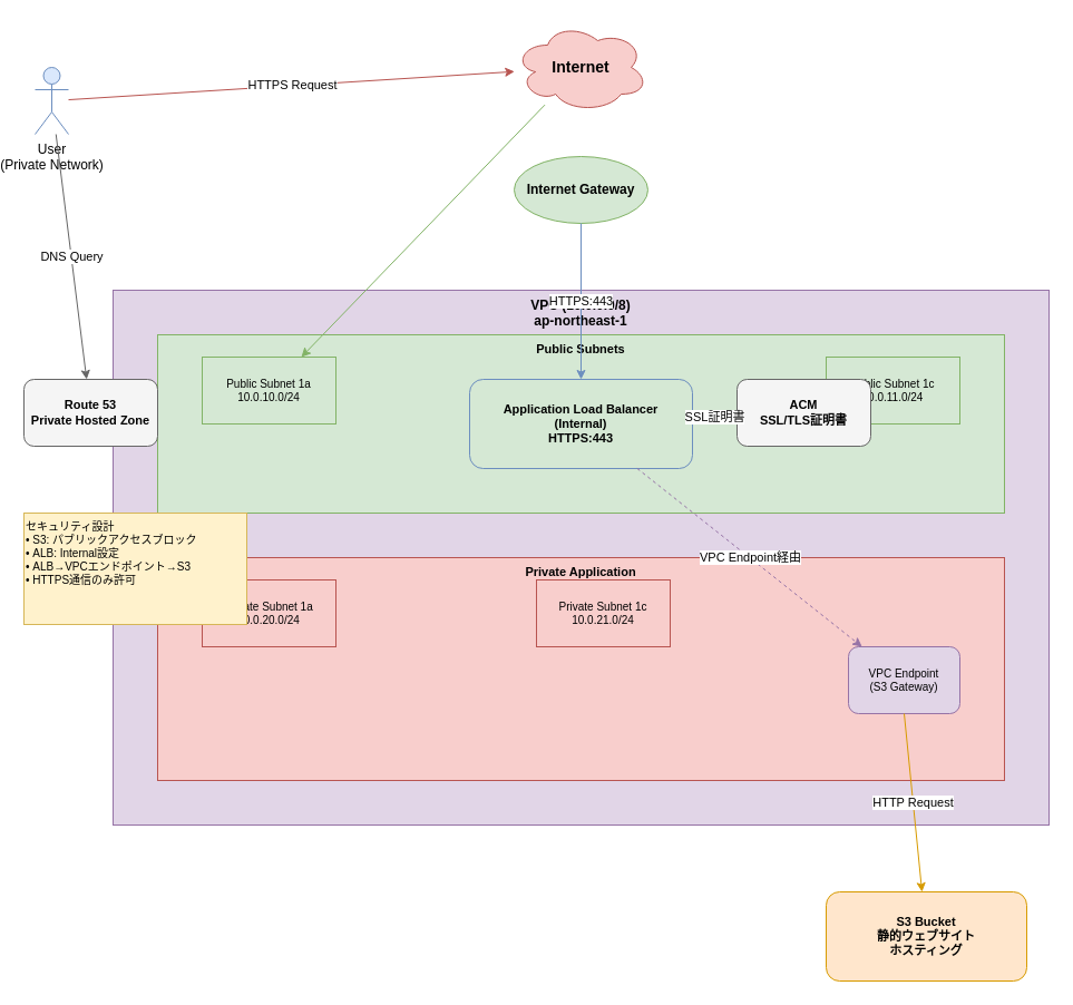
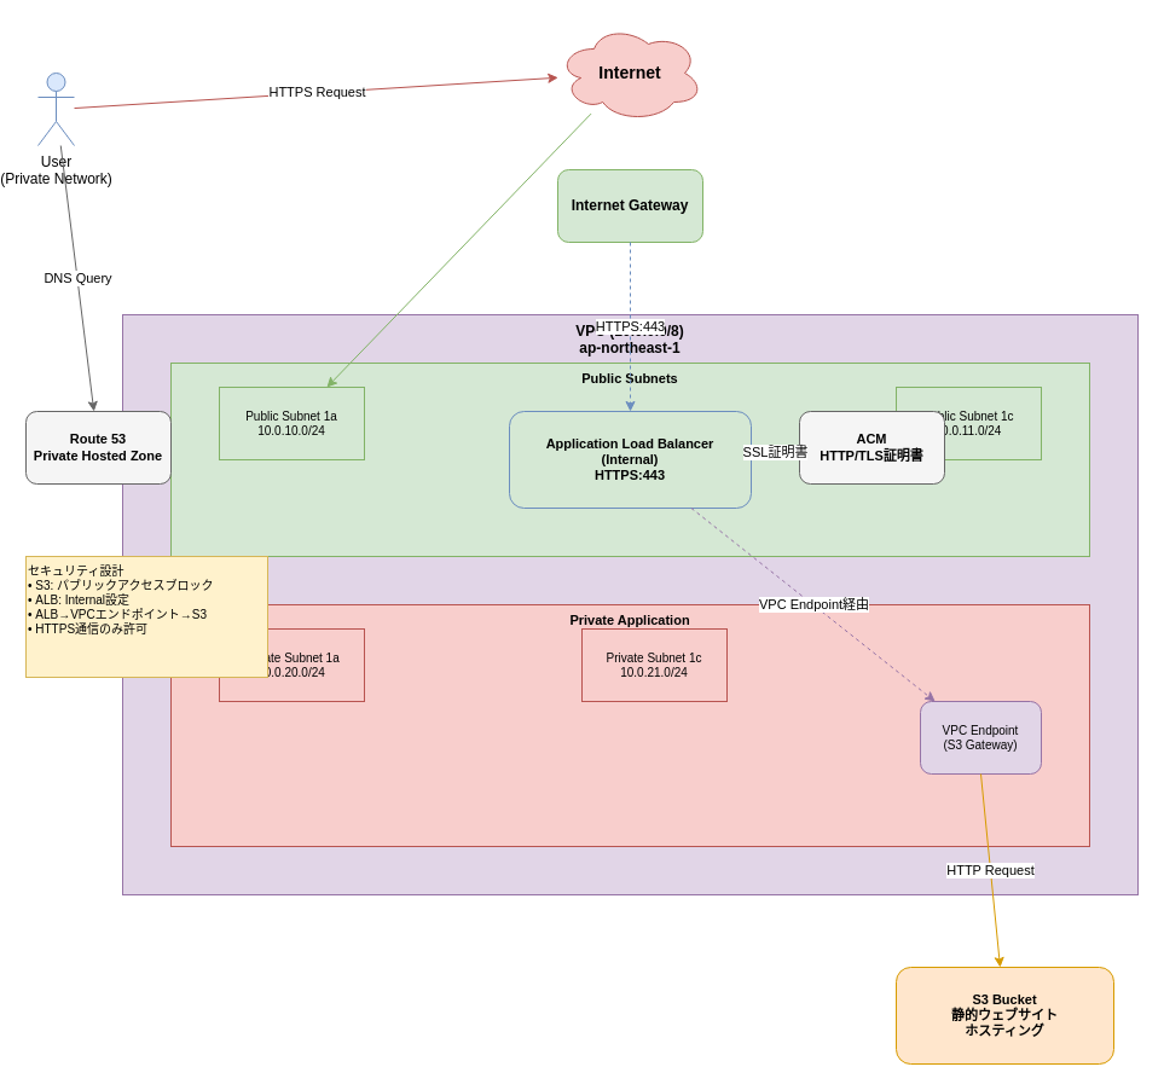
  <mxCell id="0" />
  <mxCell id="1" parent="0" />
  <mxCell id="2" value="Internet" style="ellipse;shape=cloud;whiteSpace=wrap;html=1;fillColor=#f8cecc;strokeColor=#b85450;fontSize=14;fontStyle=1;" parent="1" vertex="1"><mxGeometry x="460" y="20" width="120" height="80" as="geometry" /></mxCell>
- <mxCell id="3" value="Internet Gateway" style="ellipse;whiteSpace=wrap;html=1;fillColor=#d5e8d4;strokeColor=#82b366;fontSize=12;fontStyle=1;" parent="1" vertex="1"><mxGeometry x="460" y="140" width="120" height="60" as="geometry" /></mxCell>
+ <mxCell id="3" value="Internet Gateway" style="rounded=1;whiteSpace=wrap;html=1;fillColor=#d5e8d4;strokeColor=#82b366;fontSize=12;fontStyle=1;" parent="1" vertex="1"><mxGeometry x="460" y="140" width="120" height="60" as="geometry" /></mxCell>
  <mxCell id="4" value="VPC (10.0.0.0/8)&#10;ap-northeast-1" style="rounded=0;whiteSpace=wrap;html=1;fillColor=#e1d5e7;strokeColor=#9673a6;verticalAlign=top;fontSize=12;fontStyle=1;" parent="1" vertex="1"><mxGeometry x="100" y="260" width="840" height="480" as="geometry" /></mxCell>
  <mxCell id="5" value="Public Subnets" style="rounded=0;whiteSpace=wrap;html=1;fillColor=#d5e8d4;strokeColor=#82b366;verticalAlign=top;fontSize=11;fontStyle=1;" parent="1" vertex="1"><mxGeometry x="140" y="300" width="760" height="160" as="geometry" /></mxCell>
  <mxCell id="6" value="Application Load Balancer&#10;(Internal)&#10;HTTPS:443" style="rounded=1;whiteSpace=wrap;html=1;fillColor=#d5e8d4;strokeColor=#6c8ebf;fontSize=11;fontStyle=1;" parent="1" vertex="1"><mxGeometry x="420" y="340" width="200" height="80" as="geometry" /></mxCell>
  <mxCell id="7" value="Public Subnet 1a&#10;10.0.10.0/24" style="rounded=0;whiteSpace=wrap;html=1;fillColor=#d5e8d4;strokeColor=#82b366;fontSize=10;" parent="1" vertex="1"><mxGeometry x="180" y="320" width="120" height="60" as="geometry" /></mxCell>
  <mxCell id="8" value="Public Subnet 1c&#10;10.0.11.0/24" style="rounded=0;whiteSpace=wrap;html=1;fillColor=#d5e8d4;strokeColor=#82b366;fontSize=10;" parent="1" vertex="1"><mxGeometry x="740" y="320" width="120" height="60" as="geometry" /></mxCell>
  <mxCell id="9" value="Private Application" style="rounded=0;whiteSpace=wrap;html=1;fillColor=#f8cecc;strokeColor=#b85450;verticalAlign=top;fontSize=11;fontStyle=1;" parent="1" vertex="1"><mxGeometry x="140" y="500" width="760" height="200" as="geometry" /></mxCell>
  <mxCell id="10" value="S3 Bucket&#10;静的ウェブサイト&#10;ホスティング" style="rounded=1;whiteSpace=wrap;html=1;fillColor=#ffe6cc;strokeColor=#d79b00;fontSize=11;fontStyle=1;" parent="1" vertex="1"><mxGeometry x="740" y="800" width="180" height="80" as="geometry" /></mxCell>
  <mxCell id="11" value="VPC Endpoint&#10;(S3 Gateway)" style="rounded=1;whiteSpace=wrap;html=1;fillColor=#e1d5e7;strokeColor=#9673a6;fontSize=10;" parent="1" vertex="1"><mxGeometry x="760" y="580" width="100" height="60" as="geometry" /></mxCell>
  <mxCell id="12" value="Private Subnet 1a&#10;10.0.20.0/24" style="rounded=0;whiteSpace=wrap;html=1;fillColor=#f8cecc;strokeColor=#b85450;fontSize=10;" parent="1" vertex="1"><mxGeometry x="180" y="520" width="120" height="60" as="geometry" /></mxCell>
  <mxCell id="13" value="Private Subnet 1c&#10;10.0.21.0/24" style="rounded=0;whiteSpace=wrap;html=1;fillColor=#f8cecc;strokeColor=#b85450;fontSize=10;" parent="1" vertex="1"><mxGeometry x="480" y="520" width="120" height="60" as="geometry" /></mxCell>
  <mxCell id="14" value="Route 53&#10;Private Hosted Zone" style="rounded=1;whiteSpace=wrap;html=1;fillColor=#f5f5f5;strokeColor=#666666;fontSize=11;fontStyle=1;" parent="1" vertex="1"><mxGeometry x="20" y="340" width="120" height="60" as="geometry" /></mxCell>
- <mxCell id="15" value="ACM&#10;SSL/TLS証明書" style="rounded=1;whiteSpace=wrap;html=1;fillColor=#f5f5f5;strokeColor=#666666;fontSize=11;fontStyle=1;" parent="1" vertex="1"><mxGeometry x="660" y="340" width="120" height="60" as="geometry" /></mxCell>
+ <mxCell id="15" value="ACM&#10;HTTP/TLS証明書" style="rounded=1;whiteSpace=wrap;html=1;fillColor=#f5f5f5;strokeColor=#666666;fontSize=11;fontStyle=1;" parent="1" vertex="1"><mxGeometry x="660" y="340" width="120" height="60" as="geometry" /></mxCell>
  <mxCell id="16" value="User&#10;(Private Network)" style="shape=umlActor;verticalLabelPosition=bottom;verticalAlign=top;html=1;outlineConnect=0;fillColor=#dae8fc;strokeColor=#6c8ebf;" parent="1" vertex="1"><mxGeometry x="30" y="60" width="30" height="60" as="geometry" /></mxCell>
  <mxCell id="17" value="DNS Query" style="endArrow=classic;html=1;rounded=0;strokeColor=#666666;" parent="1" source="16" target="14" edge="1"><mxGeometry width="50" height="50" relative="1" as="geometry"><mxPoint x="60" y="110" as="sourcePoint" /><mxPoint x="80" y="330" as="targetPoint" /></mxGeometry></mxCell>
  <mxCell id="18" value="HTTPS Request" style="endArrow=classic;html=1;rounded=0;strokeColor=#b85450;" parent="1" source="16" target="2" edge="1"><mxGeometry width="50" height="50" relative="1" as="geometry"><mxPoint x="60" y="70" as="sourcePoint" /><mxPoint x="460" y="60" as="targetPoint" /></mxGeometry></mxCell>
  <mxCell id="19" value="" style="endArrow=classic;html=1;rounded=0;strokeColor=#82b366;" parent="1" source="2" target="7" edge="1"><mxGeometry width="50" height="50" relative="1" as="geometry"><mxPoint x="520" y="110" as="sourcePoint" /><mxPoint x="520" y="130" as="targetPoint" /></mxGeometry></mxCell>
- <mxCell id="20" value="HTTPS:443" style="endArrow=classic;html=1;rounded=0;strokeColor=#6c8ebf;" parent="1" source="3" target="6" edge="1"><mxGeometry width="50" height="50" relative="1" as="geometry"><mxPoint x="520" y="210" as="sourcePoint" /><mxPoint x="520" y="330" as="targetPoint" /></mxGeometry></mxCell>
+ <mxCell id="20" value="HTTPS:443" style="endArrow=classic;html=1;rounded=0;strokeColor=#6c8ebf;dashed=1;" parent="1" source="3" target="6" edge="1"><mxGeometry width="50" height="50" relative="1" as="geometry"><mxPoint x="520" y="210" as="sourcePoint" /><mxPoint x="520" y="330" as="targetPoint" /></mxGeometry></mxCell>
  <mxCell id="21" value="HTTP Request" style="endArrow=classic;html=1;rounded=0;strokeColor=#d79b00;exitX=0.5;exitY=1;exitDx=0;exitDy=0;" parent="1" source="11" target="10" edge="1"><mxGeometry width="50" height="50" relative="1" as="geometry"><mxPoint x="520" y="430" as="sourcePoint" /><mxPoint x="630" y="550" as="targetPoint" /></mxGeometry></mxCell>
  <mxCell id="22" value="VPC Endpoint経由" style="endArrow=classic;html=1;rounded=0;strokeColor=#9673a6;dashed=1;" parent="1" source="6" target="11" edge="1"><mxGeometry width="50" height="50" relative="1" as="geometry"><mxPoint x="580" y="430" as="sourcePoint" /><mxPoint x="780" y="570" as="targetPoint" /></mxGeometry></mxCell>
  <mxCell id="23" value="SSL証明書" style="endArrow=classic;html=1;rounded=0;strokeColor=#666666;dashed=1;" parent="1" source="15" target="6" edge="1"><mxGeometry width="50" height="50" relative="1" as="geometry"><mxPoint x="660" y="370" as="sourcePoint" /><mxPoint x="630" y="370" as="targetPoint" /></mxGeometry></mxCell>
  <mxCell id="24" value="セキュリティ設計&#10;• S3: パブリックアクセスブロック&#10;• ALB: Internal設定&#10;• ALB→VPCエンドポイント→S3&#10;• HTTPS通信のみ許可" style="rounded=0;whiteSpace=wrap;html=1;fillColor=#fff2cc;strokeColor=#d6b656;fontSize=10;align=left;verticalAlign=top;" parent="1" vertex="1"><mxGeometry x="20" y="460" width="200" height="100" as="geometry" /></mxCell>
